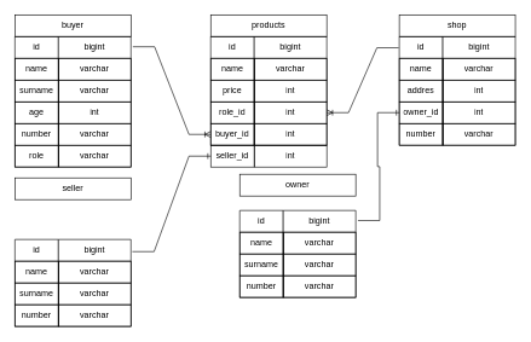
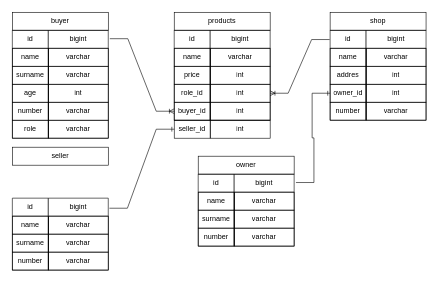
  <mxCell id="0" />
  <mxCell id="1" parent="0" />
  <mxCell id="2" value="id" style="swimlane;fontStyle=0;childLayout=stackLayout;horizontal=1;startSize=30;horizontalStack=0;resizeParent=1;resizeParentMax=0;resizeLast=0;collapsible=1;marginBottom=0;whiteSpace=wrap;html=1;" vertex="1" parent="1"><mxGeometry x="20" y="50" width="60" height="180" as="geometry" /></mxCell>
  <mxCell id="3" value="name" style="text;strokeColor=default;fillColor=none;align=center;verticalAlign=middle;spacingLeft=4;spacingRight=4;overflow=hidden;points=[[0,0.5],[1,0.5]];portConstraint=eastwest;rotatable=0;whiteSpace=wrap;html=1;" vertex="1" parent="2"><mxGeometry y="30" width="60" height="30" as="geometry" /></mxCell>
  <mxCell id="4" value="surname" style="text;strokeColor=default;fillColor=none;align=center;verticalAlign=middle;spacingLeft=4;spacingRight=4;overflow=hidden;points=[[0,0.5],[1,0.5]];portConstraint=eastwest;rotatable=0;whiteSpace=wrap;html=1;" vertex="1" parent="2"><mxGeometry y="60" width="60" height="30" as="geometry" /></mxCell>
  <mxCell id="5" value="age" style="text;strokeColor=default;fillColor=none;align=center;verticalAlign=middle;spacingLeft=4;spacingRight=4;overflow=hidden;points=[[0,0.5],[1,0.5]];portConstraint=eastwest;rotatable=0;whiteSpace=wrap;html=1;" vertex="1" parent="2"><mxGeometry y="90" width="60" height="30" as="geometry" /></mxCell>
  <mxCell id="6" value="number" style="text;strokeColor=default;fillColor=none;align=center;verticalAlign=middle;spacingLeft=4;spacingRight=4;overflow=hidden;points=[[0,0.5],[1,0.5]];portConstraint=eastwest;rotatable=0;whiteSpace=wrap;html=1;" vertex="1" parent="2"><mxGeometry y="120" width="60" height="30" as="geometry" /></mxCell>
  <mxCell id="7" value="role" style="text;strokeColor=default;fillColor=none;align=center;verticalAlign=middle;spacingLeft=4;spacingRight=4;overflow=hidden;points=[[0,0.5],[1,0.5]];portConstraint=eastwest;rotatable=0;whiteSpace=wrap;html=1;" vertex="1" parent="2"><mxGeometry y="150" width="60" height="30" as="geometry" /></mxCell>
  <mxCell id="8" value="bigint" style="swimlane;fontStyle=0;childLayout=stackLayout;horizontal=1;startSize=30;horizontalStack=0;resizeParent=1;resizeParentMax=0;resizeLast=0;collapsible=1;marginBottom=0;whiteSpace=wrap;html=1;" vertex="1" parent="1"><mxGeometry x="80" y="50" width="100" height="180" as="geometry" /></mxCell>
  <mxCell id="9" value="varchar" style="text;strokeColor=default;fillColor=none;align=center;verticalAlign=middle;spacingLeft=4;spacingRight=4;overflow=hidden;points=[[0,0.5],[1,0.5]];portConstraint=eastwest;rotatable=0;whiteSpace=wrap;html=1;" vertex="1" parent="8"><mxGeometry y="30" width="100" height="30" as="geometry" /></mxCell>
  <mxCell id="10" value="varchar" style="text;strokeColor=default;fillColor=none;align=center;verticalAlign=middle;spacingLeft=4;spacingRight=4;overflow=hidden;points=[[0,0.5],[1,0.5]];portConstraint=eastwest;rotatable=0;whiteSpace=wrap;html=1;" vertex="1" parent="8"><mxGeometry y="60" width="100" height="30" as="geometry" /></mxCell>
  <mxCell id="11" value="int" style="text;strokeColor=default;fillColor=none;align=center;verticalAlign=middle;spacingLeft=4;spacingRight=4;overflow=hidden;points=[[0,0.5],[1,0.5]];portConstraint=eastwest;rotatable=0;whiteSpace=wrap;html=1;" vertex="1" parent="8"><mxGeometry y="90" width="100" height="30" as="geometry" /></mxCell>
  <mxCell id="12" value="varchar" style="text;strokeColor=default;fillColor=none;align=center;verticalAlign=middle;spacingLeft=4;spacingRight=4;overflow=hidden;points=[[0,0.5],[1,0.5]];portConstraint=eastwest;rotatable=0;whiteSpace=wrap;html=1;" vertex="1" parent="8"><mxGeometry y="120" width="100" height="30" as="geometry" /></mxCell>
  <mxCell id="13" value="varchar" style="text;strokeColor=default;fillColor=none;align=center;verticalAlign=middle;spacingLeft=4;spacingRight=4;overflow=hidden;points=[[0,0.5],[1,0.5]];portConstraint=eastwest;rotatable=0;whiteSpace=wrap;html=1;" vertex="1" parent="8"><mxGeometry y="150" width="100" height="30" as="geometry" /></mxCell>
  <mxCell id="14" value="buyer" style="text;html=1;strokeColor=default;fillColor=none;align=center;verticalAlign=middle;whiteSpace=wrap;rounded=0;" vertex="1" parent="1"><mxGeometry x="20" y="20" width="160" height="30" as="geometry" /></mxCell>
  <mxCell id="15" value="id" style="swimlane;fontStyle=0;childLayout=stackLayout;horizontal=1;startSize=30;horizontalStack=0;resizeParent=1;resizeParentMax=0;resizeLast=0;collapsible=1;marginBottom=0;whiteSpace=wrap;html=1;" vertex="1" parent="1"><mxGeometry x="290" y="50" width="60" height="150" as="geometry" /></mxCell>
  <mxCell id="16" value="name" style="text;strokeColor=default;fillColor=none;align=center;verticalAlign=middle;spacingLeft=4;spacingRight=4;overflow=hidden;points=[[0,0.5],[1,0.5]];portConstraint=eastwest;rotatable=0;whiteSpace=wrap;html=1;" vertex="1" parent="15"><mxGeometry y="30" width="60" height="30" as="geometry" /></mxCell>
  <mxCell id="17" value="price" style="text;strokeColor=default;fillColor=none;align=center;verticalAlign=middle;spacingLeft=4;spacingRight=4;overflow=hidden;points=[[0,0.5],[1,0.5]];portConstraint=eastwest;rotatable=0;whiteSpace=wrap;html=1;" vertex="1" parent="15"><mxGeometry y="60" width="60" height="30" as="geometry" /></mxCell>
  <mxCell id="18" value="role_id" style="text;strokeColor=default;fillColor=none;align=center;verticalAlign=middle;spacingLeft=4;spacingRight=4;overflow=hidden;points=[[0,0.5],[1,0.5]];portConstraint=eastwest;rotatable=0;whiteSpace=wrap;html=1;" vertex="1" parent="15"><mxGeometry y="90" width="60" height="30" as="geometry" /></mxCell>
  <mxCell id="19" value="buyer_id" style="text;strokeColor=default;fillColor=none;align=center;verticalAlign=middle;spacingLeft=4;spacingRight=4;overflow=hidden;points=[[0,0.5],[1,0.5]];portConstraint=eastwest;rotatable=0;whiteSpace=wrap;html=1;" vertex="1" parent="15"><mxGeometry y="120" width="60" height="30" as="geometry" /></mxCell>
  <mxCell id="20" value="bigint" style="swimlane;fontStyle=0;childLayout=stackLayout;horizontal=1;startSize=30;horizontalStack=0;resizeParent=1;resizeParentMax=0;resizeLast=0;collapsible=1;marginBottom=0;whiteSpace=wrap;html=1;" vertex="1" parent="1"><mxGeometry x="350" y="50" width="100" height="150" as="geometry" /></mxCell>
  <mxCell id="21" value="varchar" style="text;strokeColor=default;fillColor=none;align=center;verticalAlign=middle;spacingLeft=4;spacingRight=4;overflow=hidden;points=[[0,0.5],[1,0.5]];portConstraint=eastwest;rotatable=0;whiteSpace=wrap;html=1;" vertex="1" parent="20"><mxGeometry y="30" width="100" height="30" as="geometry" /></mxCell>
  <mxCell id="22" value="int" style="text;strokeColor=default;fillColor=none;align=center;verticalAlign=middle;spacingLeft=4;spacingRight=4;overflow=hidden;points=[[0,0.5],[1,0.5]];portConstraint=eastwest;rotatable=0;whiteSpace=wrap;html=1;" vertex="1" parent="20"><mxGeometry y="60" width="100" height="30" as="geometry" /></mxCell>
  <mxCell id="23" value="int" style="text;strokeColor=default;fillColor=none;align=center;verticalAlign=middle;spacingLeft=4;spacingRight=4;overflow=hidden;points=[[0,0.5],[1,0.5]];portConstraint=eastwest;rotatable=0;whiteSpace=wrap;html=1;" vertex="1" parent="20"><mxGeometry y="90" width="100" height="30" as="geometry" /></mxCell>
  <mxCell id="24" value="int" style="text;strokeColor=default;fillColor=none;align=center;verticalAlign=middle;spacingLeft=4;spacingRight=4;overflow=hidden;points=[[0,0.5],[1,0.5]];portConstraint=eastwest;rotatable=0;whiteSpace=wrap;html=1;" vertex="1" parent="20"><mxGeometry y="120" width="100" height="30" as="geometry" /></mxCell>
  <mxCell id="25" value="products" style="text;html=1;strokeColor=default;fillColor=none;align=center;verticalAlign=middle;whiteSpace=wrap;rounded=0;" vertex="1" parent="1"><mxGeometry x="290" y="20" width="160" height="30" as="geometry" /></mxCell>
  <mxCell id="26" value="id" style="swimlane;fontStyle=0;childLayout=stackLayout;horizontal=1;startSize=30;horizontalStack=0;resizeParent=1;resizeParentMax=0;resizeLast=0;collapsible=1;marginBottom=0;whiteSpace=wrap;html=1;" vertex="1" parent="1"><mxGeometry x="550" y="50" width="60" height="150" as="geometry" /></mxCell>
  <mxCell id="27" value="name" style="text;strokeColor=default;fillColor=none;align=center;verticalAlign=middle;spacingLeft=4;spacingRight=4;overflow=hidden;points=[[0,0.5],[1,0.5]];portConstraint=eastwest;rotatable=0;whiteSpace=wrap;html=1;" vertex="1" parent="26"><mxGeometry y="30" width="60" height="30" as="geometry" /></mxCell>
  <mxCell id="28" value="addres" style="text;strokeColor=default;fillColor=none;align=center;verticalAlign=middle;spacingLeft=4;spacingRight=4;overflow=hidden;points=[[0,0.5],[1,0.5]];portConstraint=eastwest;rotatable=0;whiteSpace=wrap;html=1;" vertex="1" parent="26"><mxGeometry y="60" width="60" height="30" as="geometry" /></mxCell>
  <mxCell id="29" value="owner_id" style="text;strokeColor=default;fillColor=none;align=center;verticalAlign=middle;spacingLeft=4;spacingRight=4;overflow=hidden;points=[[0,0.5],[1,0.5]];portConstraint=eastwest;rotatable=0;whiteSpace=wrap;html=1;" vertex="1" parent="26"><mxGeometry y="90" width="60" height="30" as="geometry" /></mxCell>
  <mxCell id="30" value="number" style="text;strokeColor=default;fillColor=none;align=center;verticalAlign=middle;spacingLeft=4;spacingRight=4;overflow=hidden;points=[[0,0.5],[1,0.5]];portConstraint=eastwest;rotatable=0;whiteSpace=wrap;html=1;" vertex="1" parent="26"><mxGeometry y="120" width="60" height="30" as="geometry" /></mxCell>
  <mxCell id="31" value="bigint" style="swimlane;fontStyle=0;childLayout=stackLayout;horizontal=1;startSize=30;horizontalStack=0;resizeParent=1;resizeParentMax=0;resizeLast=0;collapsible=1;marginBottom=0;whiteSpace=wrap;html=1;" vertex="1" parent="1"><mxGeometry x="610" y="50" width="100" height="150" as="geometry" /></mxCell>
  <mxCell id="32" value="varchar" style="text;strokeColor=default;fillColor=none;align=center;verticalAlign=middle;spacingLeft=4;spacingRight=4;overflow=hidden;points=[[0,0.5],[1,0.5]];portConstraint=eastwest;rotatable=0;whiteSpace=wrap;html=1;" vertex="1" parent="31"><mxGeometry y="30" width="100" height="30" as="geometry" /></mxCell>
  <mxCell id="33" value="int" style="text;strokeColor=default;fillColor=none;align=center;verticalAlign=middle;spacingLeft=4;spacingRight=4;overflow=hidden;points=[[0,0.5],[1,0.5]];portConstraint=eastwest;rotatable=0;whiteSpace=wrap;html=1;" vertex="1" parent="31"><mxGeometry y="60" width="100" height="30" as="geometry" /></mxCell>
  <mxCell id="34" value="int" style="text;strokeColor=default;fillColor=none;align=center;verticalAlign=middle;spacingLeft=4;spacingRight=4;overflow=hidden;points=[[0,0.5],[1,0.5]];portConstraint=eastwest;rotatable=0;whiteSpace=wrap;html=1;" vertex="1" parent="31"><mxGeometry y="90" width="100" height="30" as="geometry" /></mxCell>
  <mxCell id="35" value="varchar" style="text;strokeColor=default;fillColor=none;align=center;verticalAlign=middle;spacingLeft=4;spacingRight=4;overflow=hidden;points=[[0,0.5],[1,0.5]];portConstraint=eastwest;rotatable=0;whiteSpace=wrap;html=1;" vertex="1" parent="31"><mxGeometry y="120" width="100" height="30" as="geometry" /></mxCell>
  <mxCell id="36" value="shop" style="text;html=1;strokeColor=default;fillColor=none;align=center;verticalAlign=middle;whiteSpace=wrap;rounded=0;" vertex="1" parent="1"><mxGeometry x="550" y="20" width="160" height="30" as="geometry" /></mxCell>
  <mxCell id="37" value="" style="edgeStyle=entityRelationEdgeStyle;fontSize=12;html=1;endArrow=ERoneToMany;rounded=0;exitX=1.026;exitY=0.078;exitDx=0;exitDy=0;exitPerimeter=0;entryX=0;entryY=0.5;entryDx=0;entryDy=0;" edge="1" parent="1" source="8" target="19"><mxGeometry width="100" height="100" relative="1" as="geometry"><mxPoint x="310" y="330" as="sourcePoint" /><mxPoint x="410" y="230" as="targetPoint" /></mxGeometry></mxCell>
  <mxCell id="38" value="" style="edgeStyle=entityRelationEdgeStyle;fontSize=12;html=1;endArrow=ERoneToMany;rounded=0;entryX=1;entryY=0.5;entryDx=0;entryDy=0;exitX=-0.014;exitY=0.103;exitDx=0;exitDy=0;exitPerimeter=0;" edge="1" parent="1" source="26" target="23"><mxGeometry width="100" height="100" relative="1" as="geometry"><mxPoint x="536" y="284" as="sourcePoint" /><mxPoint x="410" y="230" as="targetPoint" /></mxGeometry></mxCell>
  <mxCell id="39" value="id" style="swimlane;fontStyle=0;childLayout=stackLayout;horizontal=1;startSize=30;horizontalStack=0;resizeParent=1;resizeParentMax=0;resizeLast=0;collapsible=1;marginBottom=0;whiteSpace=wrap;html=1;" vertex="1" parent="1"><mxGeometry x="330" y="290" width="60" height="120" as="geometry" /></mxCell>
  <mxCell id="40" value="name" style="text;strokeColor=default;fillColor=none;align=center;verticalAlign=middle;spacingLeft=4;spacingRight=4;overflow=hidden;points=[[0,0.5],[1,0.5]];portConstraint=eastwest;rotatable=0;whiteSpace=wrap;html=1;" vertex="1" parent="39"><mxGeometry y="30" width="60" height="30" as="geometry" /></mxCell>
  <mxCell id="41" value="surname" style="text;strokeColor=default;fillColor=none;align=center;verticalAlign=middle;spacingLeft=4;spacingRight=4;overflow=hidden;points=[[0,0.5],[1,0.5]];portConstraint=eastwest;rotatable=0;whiteSpace=wrap;html=1;" vertex="1" parent="39"><mxGeometry y="60" width="60" height="30" as="geometry" /></mxCell>
  <mxCell id="42" value="number" style="text;strokeColor=default;fillColor=none;align=center;verticalAlign=middle;spacingLeft=4;spacingRight=4;overflow=hidden;points=[[0,0.5],[1,0.5]];portConstraint=eastwest;rotatable=0;whiteSpace=wrap;html=1;" vertex="1" parent="39"><mxGeometry y="90" width="60" height="30" as="geometry" /></mxCell>
  <mxCell id="43" value="bigint" style="swimlane;fontStyle=0;childLayout=stackLayout;horizontal=1;startSize=30;horizontalStack=0;resizeParent=1;resizeParentMax=0;resizeLast=0;collapsible=1;marginBottom=0;whiteSpace=wrap;html=1;" vertex="1" parent="1"><mxGeometry x="390" y="290" width="100" height="120" as="geometry" /></mxCell>
  <mxCell id="44" value="varchar" style="text;strokeColor=default;fillColor=none;align=center;verticalAlign=middle;spacingLeft=4;spacingRight=4;overflow=hidden;points=[[0,0.5],[1,0.5]];portConstraint=eastwest;rotatable=0;whiteSpace=wrap;html=1;" vertex="1" parent="43"><mxGeometry y="30" width="100" height="30" as="geometry" /></mxCell>
  <mxCell id="45" value="varchar" style="text;strokeColor=default;fillColor=none;align=center;verticalAlign=middle;spacingLeft=4;spacingRight=4;overflow=hidden;points=[[0,0.5],[1,0.5]];portConstraint=eastwest;rotatable=0;whiteSpace=wrap;html=1;" vertex="1" parent="43"><mxGeometry y="60" width="100" height="30" as="geometry" /></mxCell>
  <mxCell id="46" value="varchar" style="text;strokeColor=default;fillColor=none;align=center;verticalAlign=middle;spacingLeft=4;spacingRight=4;overflow=hidden;points=[[0,0.5],[1,0.5]];portConstraint=eastwest;rotatable=0;whiteSpace=wrap;html=1;" vertex="1" parent="43"><mxGeometry y="90" width="100" height="30" as="geometry" /></mxCell>
- <mxCell id="47" value="owner" style="text;html=1;strokeColor=default;fillColor=none;align=center;verticalAlign=middle;whiteSpace=wrap;rounded=0;" vertex="1" parent="1"><mxGeometry x="330" y="240" width="160" height="30" as="geometry" /></mxCell>
+ <mxCell id="47" value="owner" style="text;html=1;strokeColor=default;fillColor=none;align=center;verticalAlign=middle;whiteSpace=wrap;rounded=0;" vertex="1" parent="1"><mxGeometry x="330" y="260" width="160" height="30" as="geometry" /></mxCell>
  <mxCell id="48" value="" style="edgeStyle=entityRelationEdgeStyle;fontSize=12;html=1;endArrow=ERone;endFill=1;rounded=0;exitX=1.03;exitY=0.116;exitDx=0;exitDy=0;exitPerimeter=0;entryX=0;entryY=0.5;entryDx=0;entryDy=0;" edge="1" parent="1" source="43" target="29"><mxGeometry width="100" height="100" relative="1" as="geometry"><mxPoint x="310" y="280" as="sourcePoint" /><mxPoint x="410" y="180" as="targetPoint" /></mxGeometry></mxCell>
  <mxCell id="49" value="seller_id" style="text;strokeColor=default;fillColor=none;align=center;verticalAlign=middle;spacingLeft=4;spacingRight=4;overflow=hidden;points=[[0,0.5],[1,0.5]];portConstraint=eastwest;rotatable=0;whiteSpace=wrap;html=1;" vertex="1" parent="1"><mxGeometry x="290" y="200" width="60" height="30" as="geometry" /></mxCell>
  <mxCell id="50" value="int" style="text;strokeColor=default;fillColor=none;align=center;verticalAlign=middle;spacingLeft=4;spacingRight=4;overflow=hidden;points=[[0,0.5],[1,0.5]];portConstraint=eastwest;rotatable=0;whiteSpace=wrap;html=1;" vertex="1" parent="1"><mxGeometry x="350" y="200" width="100" height="30" as="geometry" /></mxCell>
  <mxCell id="51" value="id" style="swimlane;fontStyle=0;childLayout=stackLayout;horizontal=1;startSize=30;horizontalStack=0;resizeParent=1;resizeParentMax=0;resizeLast=0;collapsible=1;marginBottom=0;whiteSpace=wrap;html=1;" vertex="1" parent="1"><mxGeometry x="20" y="330" width="60" height="120" as="geometry" /></mxCell>
  <mxCell id="52" value="name" style="text;strokeColor=default;fillColor=none;align=center;verticalAlign=middle;spacingLeft=4;spacingRight=4;overflow=hidden;points=[[0,0.5],[1,0.5]];portConstraint=eastwest;rotatable=0;whiteSpace=wrap;html=1;" vertex="1" parent="51"><mxGeometry y="30" width="60" height="30" as="geometry" /></mxCell>
  <mxCell id="53" value="surname" style="text;strokeColor=default;fillColor=none;align=center;verticalAlign=middle;spacingLeft=4;spacingRight=4;overflow=hidden;points=[[0,0.5],[1,0.5]];portConstraint=eastwest;rotatable=0;whiteSpace=wrap;html=1;" vertex="1" parent="51"><mxGeometry y="60" width="60" height="30" as="geometry" /></mxCell>
  <mxCell id="54" value="number" style="text;strokeColor=default;fillColor=none;align=center;verticalAlign=middle;spacingLeft=4;spacingRight=4;overflow=hidden;points=[[0,0.5],[1,0.5]];portConstraint=eastwest;rotatable=0;whiteSpace=wrap;html=1;" vertex="1" parent="51"><mxGeometry y="90" width="60" height="30" as="geometry" /></mxCell>
  <mxCell id="55" value="bigint" style="swimlane;fontStyle=0;childLayout=stackLayout;horizontal=1;startSize=30;horizontalStack=0;resizeParent=1;resizeParentMax=0;resizeLast=0;collapsible=1;marginBottom=0;whiteSpace=wrap;html=1;" vertex="1" parent="1"><mxGeometry x="80" y="330" width="100" height="120" as="geometry" /></mxCell>
  <mxCell id="56" value="varchar" style="text;strokeColor=default;fillColor=none;align=center;verticalAlign=middle;spacingLeft=4;spacingRight=4;overflow=hidden;points=[[0,0.5],[1,0.5]];portConstraint=eastwest;rotatable=0;whiteSpace=wrap;html=1;" vertex="1" parent="55"><mxGeometry y="30" width="100" height="30" as="geometry" /></mxCell>
  <mxCell id="57" value="varchar" style="text;strokeColor=default;fillColor=none;align=center;verticalAlign=middle;spacingLeft=4;spacingRight=4;overflow=hidden;points=[[0,0.5],[1,0.5]];portConstraint=eastwest;rotatable=0;whiteSpace=wrap;html=1;" vertex="1" parent="55"><mxGeometry y="60" width="100" height="30" as="geometry" /></mxCell>
  <mxCell id="58" value="varchar" style="text;strokeColor=default;fillColor=none;align=center;verticalAlign=middle;spacingLeft=4;spacingRight=4;overflow=hidden;points=[[0,0.5],[1,0.5]];portConstraint=eastwest;rotatable=0;whiteSpace=wrap;html=1;" vertex="1" parent="55"><mxGeometry y="90" width="100" height="30" as="geometry" /></mxCell>
  <mxCell id="59" value="seller" style="text;html=1;strokeColor=default;fillColor=none;align=center;verticalAlign=middle;whiteSpace=wrap;rounded=0;" vertex="1" parent="1"><mxGeometry x="20" y="245" width="160" height="30" as="geometry" /></mxCell>
  <mxCell id="60" value="" style="edgeStyle=entityRelationEdgeStyle;fontSize=12;html=1;endArrow=ERone;endFill=1;rounded=0;exitX=1.019;exitY=0.14;exitDx=0;exitDy=0;exitPerimeter=0;entryX=0;entryY=0.5;entryDx=0;entryDy=0;" edge="1" parent="1" source="55" target="49"><mxGeometry width="100" height="100" relative="1" as="geometry"><mxPoint x="310" y="280" as="sourcePoint" /><mxPoint x="410" y="180" as="targetPoint" /></mxGeometry></mxCell>
